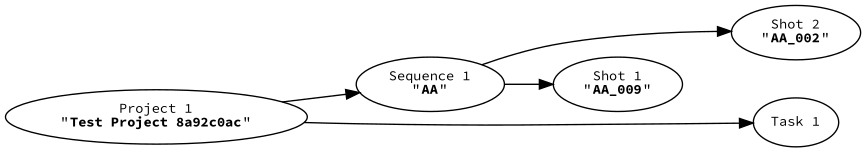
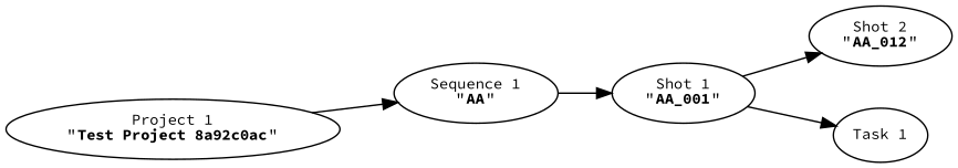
  digraph {
    fontname="Source Code Pro"
    rankdir=LR
    node [fontname="Source Code Pro" fontsize=10]
    edge [fontname="Source Code Pro"]
    n1 [label=<Project 1<BR/>"<B>Test Project 8a92c0ac</B>">]
    n2 [label=<Sequence 1<BR/>"<B>AA</B>">]
-   n3 [label=<Shot 1<BR/>"<B>AA_009</B>">]
-   n4 [label=<Shot 2<BR/>"<B>AA_002</B>">]
+   n3 [label=<Shot 1<BR/>"<B>AA_001</B>">]
+   n4 [label=<Shot 2<BR/>"<B>AA_012</B>">]
    n5 [label=<Task 1>]
    n1 -> n2
    n2 -> n3
-   n2 -> n4
-   n1 -> n5
+   n3 -> n4
+   n3 -> n5
  }
